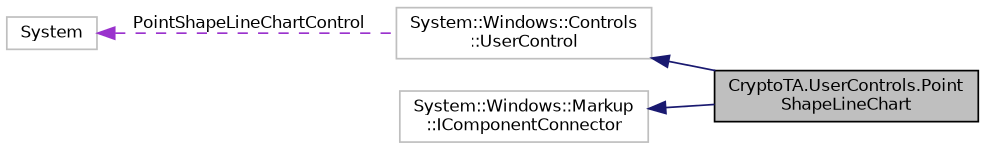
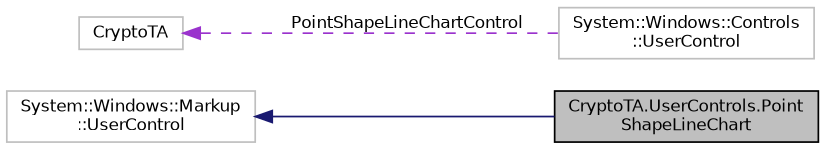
  digraph {
    rankdir=LR
    node [color=grey75 fillcolor=white fontname=Helvetica fontsize=10 shape=record style=filled]
    edge [color=midnightblue dir=back fontname=Helvetica fontsize=10 labelfontname=Helvetica labelfontsize=10 style=solid]
    n1 [color=black fillcolor=grey75 fontcolor=black height=0.2 label="CryptoTA.UserControls.Point\lShapeLineChart" width=0.4]
    n2 [height=0.2 label="System::Windows::Controls\l::UserControl" width=0.4]
-   n3 [height=0.2 label="System::Windows::Markup\l::IComponentConnector" width=0.4]
-   n4 [height=0.2 label=System width=0.4]
-   n2 -> n1
+   n3 [height=0.2 label="System::Windows::Markup\l::UserControl" width=0.4]
+   n4 [height=0.2 label=CryptoTA width=0.4]
    n3 -> n1
    n4 -> n2 [color=darkorchid3 label=" PointShapeLineChartControl" style=dashed]
  }
